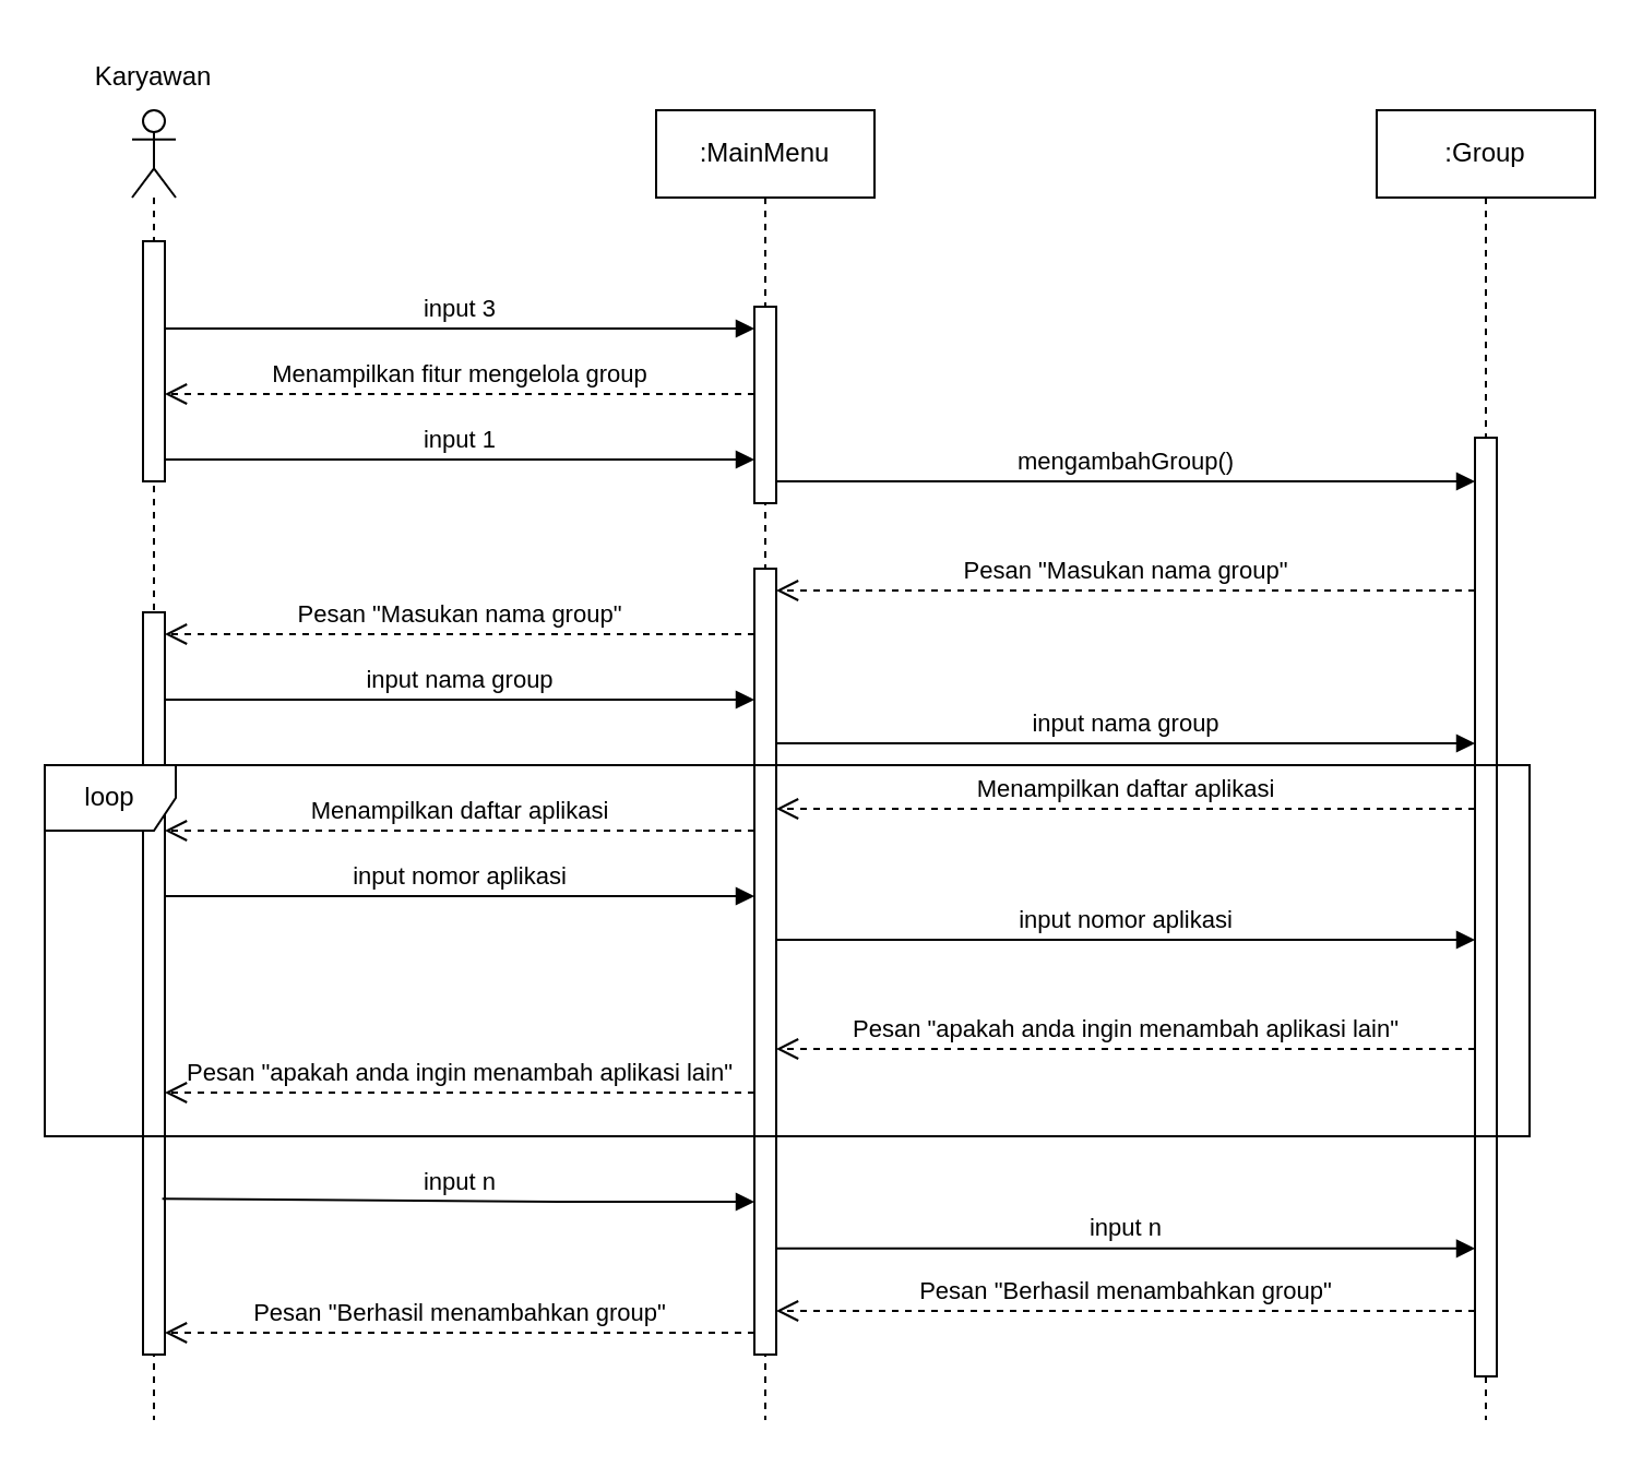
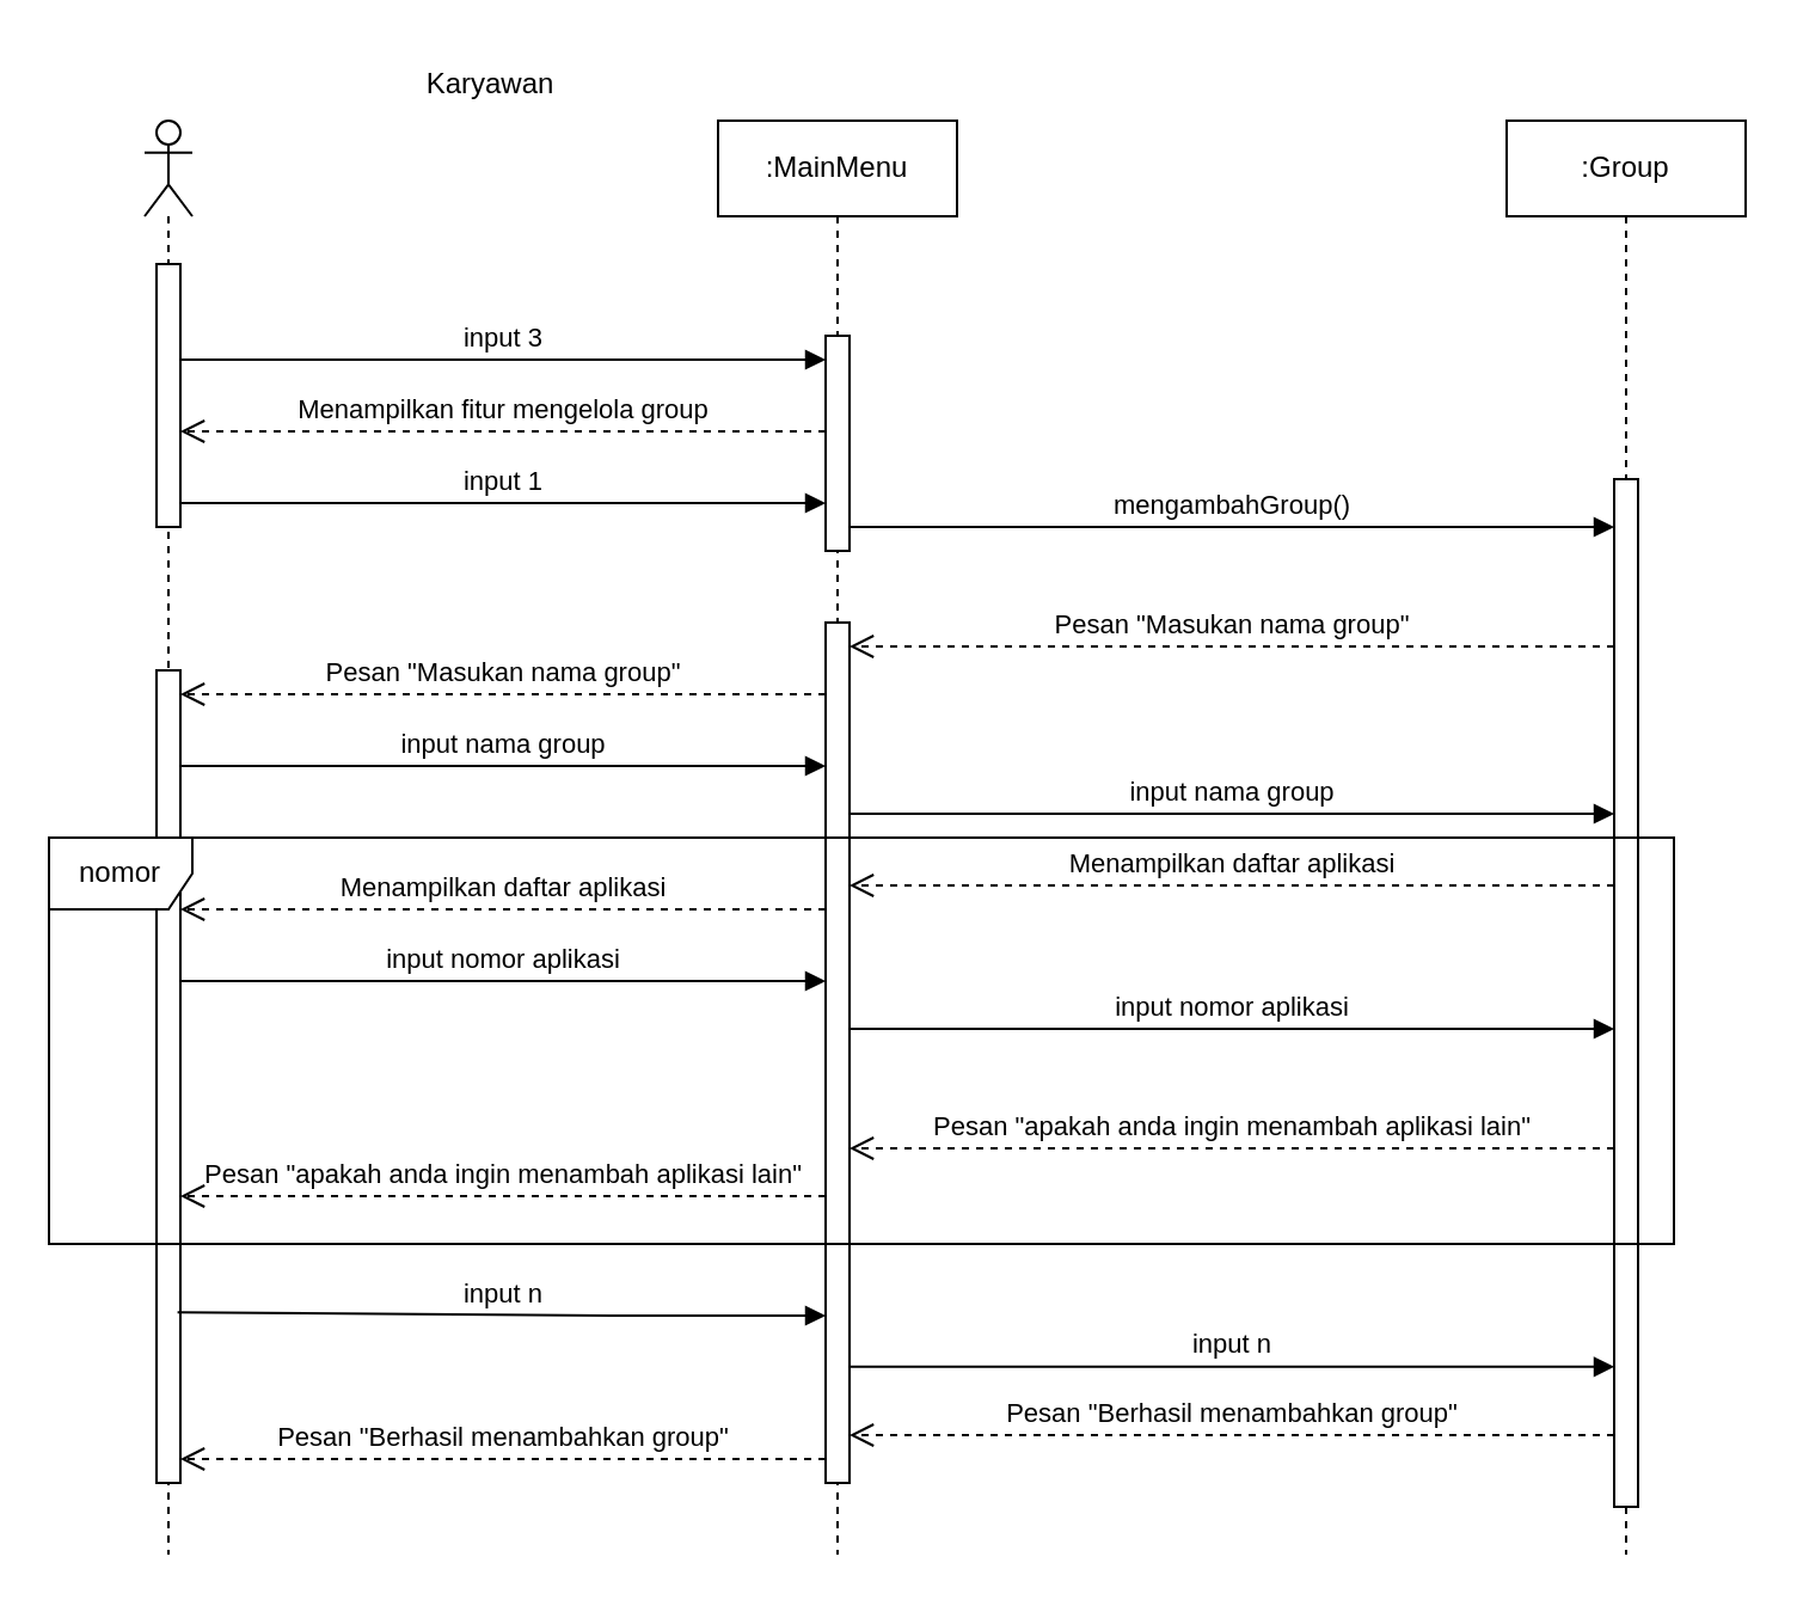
  <mxCell id="0" />
  <mxCell id="1" parent="0" />
  <mxCell id="2" value="" style="shape=umlLifeline;participant=umlActor;perimeter=lifelinePerimeter;whiteSpace=wrap;html=1;container=1;collapsible=0;recursiveResize=0;verticalAlign=top;spacingTop=36;outlineConnect=0;" vertex="1" parent="1"><mxGeometry x="60" y="50" width="20" height="600" as="geometry" /></mxCell>
  <mxCell id="3" value="" style="html=1;points=[];perimeter=orthogonalPerimeter;" vertex="1" parent="2"><mxGeometry x="5" y="60" width="10" height="110" as="geometry" /></mxCell>
  <mxCell id="4" value="" style="html=1;points=[];perimeter=orthogonalPerimeter;" vertex="1" parent="2"><mxGeometry x="5" y="230" width="10" height="340" as="geometry" /></mxCell>
- <mxCell id="5" value="Karyawan" style="text;html=1;strokeColor=none;fillColor=none;align=center;verticalAlign=middle;whiteSpace=wrap;rounded=0;" vertex="1" parent="1"><mxGeometry x="40" y="20" width="60" height="30" as="geometry" /></mxCell>
+ <mxCell id="5" value="Karyawan" style="text;html=1;strokeColor=none;fillColor=none;align=center;verticalAlign=middle;whiteSpace=wrap;rounded=0;" vertex="1" parent="1"><mxGeometry x="175" y="20" width="60" height="30" as="geometry" /></mxCell>
  <mxCell id="6" value=":MainMenu" style="shape=umlLifeline;perimeter=lifelinePerimeter;whiteSpace=wrap;html=1;container=1;collapsible=0;recursiveResize=0;outlineConnect=0;" vertex="1" parent="1"><mxGeometry x="300" y="50" width="100" height="600" as="geometry" /></mxCell>
  <mxCell id="7" value="" style="html=1;points=[];perimeter=orthogonalPerimeter;" vertex="1" parent="6"><mxGeometry x="45" y="90" width="10" height="90" as="geometry" /></mxCell>
  <mxCell id="8" value="" style="html=1;points=[];perimeter=orthogonalPerimeter;" vertex="1" parent="6"><mxGeometry x="45" y="210" width="10" height="360" as="geometry" /></mxCell>
  <mxCell id="9" value=":Group" style="shape=umlLifeline;perimeter=lifelinePerimeter;whiteSpace=wrap;html=1;container=1;collapsible=0;recursiveResize=0;outlineConnect=0;" vertex="1" parent="1"><mxGeometry x="630" y="50" width="100" height="600" as="geometry" /></mxCell>
  <mxCell id="10" value="" style="html=1;points=[];perimeter=orthogonalPerimeter;" vertex="1" parent="9"><mxGeometry x="45" y="150" width="10" height="430" as="geometry" /></mxCell>
  <mxCell id="11" value="input 3" style="html=1;verticalAlign=bottom;endArrow=block;rounded=0;" edge="1" parent="1" source="3" target="7"><mxGeometry width="80" relative="1" as="geometry"><mxPoint x="160" y="160" as="sourcePoint" /><mxPoint x="240" y="160" as="targetPoint" /><Array as="points"><mxPoint x="250" y="150" /></Array></mxGeometry></mxCell>
  <mxCell id="12" value="Menampilkan fitur mengelola group" style="html=1;verticalAlign=bottom;endArrow=open;dashed=1;endSize=8;rounded=0;" edge="1" parent="1" source="7" target="3"><mxGeometry relative="1" as="geometry"><mxPoint x="270" y="200" as="sourcePoint" /><mxPoint x="190" y="200" as="targetPoint" /><Array as="points"><mxPoint x="260" y="180" /></Array></mxGeometry></mxCell>
  <mxCell id="13" value="input 1" style="html=1;verticalAlign=bottom;endArrow=block;rounded=0;" edge="1" parent="1" source="3" target="7"><mxGeometry width="80" relative="1" as="geometry"><mxPoint x="160" y="229.71" as="sourcePoint" /><mxPoint x="350" y="229.71" as="targetPoint" /><Array as="points"><mxPoint x="250" y="210" /><mxPoint x="270" y="210" /><mxPoint x="300" y="210" /></Array></mxGeometry></mxCell>
  <mxCell id="14" value="mengambahGroup()" style="html=1;verticalAlign=bottom;endArrow=block;rounded=0;" edge="1" parent="1" source="7" target="10"><mxGeometry width="80" relative="1" as="geometry"><mxPoint x="360" y="220" as="sourcePoint" /><mxPoint x="550" y="220" as="targetPoint" /><Array as="points"><mxPoint x="455" y="220" /><mxPoint x="475" y="220" /><mxPoint x="505" y="220" /></Array></mxGeometry></mxCell>
  <mxCell id="15" value="Pesan &quot;Masukan nama group&quot;" style="html=1;verticalAlign=bottom;endArrow=open;dashed=1;endSize=8;rounded=0;" edge="1" parent="1" source="10" target="8"><mxGeometry relative="1" as="geometry"><mxPoint x="550" y="270" as="sourcePoint" /><mxPoint x="360" y="270" as="targetPoint" /><Array as="points"><mxPoint x="465" y="270" /></Array></mxGeometry></mxCell>
  <mxCell id="16" value="Pesan &quot;Masukan nama group&quot;" style="html=1;verticalAlign=bottom;endArrow=open;dashed=1;endSize=8;rounded=0;" edge="1" parent="1" source="8" target="4"><mxGeometry relative="1" as="geometry"><mxPoint x="340" y="290" as="sourcePoint" /><mxPoint x="160" y="290" as="targetPoint" /><Array as="points"><mxPoint x="270" y="290" /></Array></mxGeometry></mxCell>
  <mxCell id="17" value="input nama group" style="html=1;verticalAlign=bottom;endArrow=block;rounded=0;" edge="1" parent="1" source="4" target="8"><mxGeometry width="80" relative="1" as="geometry"><mxPoint x="160" y="320" as="sourcePoint" /><mxPoint x="350" y="320" as="targetPoint" /><Array as="points"><mxPoint x="255" y="320" /><mxPoint x="275" y="320" /><mxPoint x="305" y="320" /></Array></mxGeometry></mxCell>
  <mxCell id="18" value="input nama group" style="html=1;verticalAlign=bottom;endArrow=block;rounded=0;" edge="1" parent="1" source="8" target="10"><mxGeometry x="0.003" width="80" relative="1" as="geometry"><mxPoint x="360" y="340" as="sourcePoint" /><mxPoint x="550" y="340" as="targetPoint" /><Array as="points"><mxPoint x="460" y="340" /><mxPoint x="480" y="340" /><mxPoint x="510" y="340" /></Array><mxPoint as="offset" /></mxGeometry></mxCell>
  <mxCell id="19" value="Menampilkan daftar aplikasi" style="html=1;verticalAlign=bottom;endArrow=open;dashed=1;endSize=8;rounded=0;" edge="1" parent="1" source="8" target="4"><mxGeometry relative="1" as="geometry"><mxPoint x="340" y="380" as="sourcePoint" /><mxPoint x="150" y="380" as="targetPoint" /><Array as="points"><mxPoint x="265" y="380" /></Array></mxGeometry></mxCell>
  <mxCell id="20" value="Menampilkan daftar aplikasi" style="html=1;verticalAlign=bottom;endArrow=open;dashed=1;endSize=8;rounded=0;" edge="1" parent="1" source="10" target="8"><mxGeometry relative="1" as="geometry"><mxPoint x="530" y="360" as="sourcePoint" /><mxPoint x="350" y="360" as="targetPoint" /><Array as="points"><mxPoint x="500" y="370" /><mxPoint x="410" y="370" /></Array></mxGeometry></mxCell>
  <mxCell id="21" value="input nomor aplikasi" style="html=1;verticalAlign=bottom;endArrow=block;rounded=0;" edge="1" parent="1" source="8" target="10"><mxGeometry x="0.003" width="80" relative="1" as="geometry"><mxPoint x="350" y="430" as="sourcePoint" /><mxPoint x="530" y="430" as="targetPoint" /><Array as="points"><mxPoint x="455" y="430" /><mxPoint x="475" y="430" /><mxPoint x="505" y="430" /></Array><mxPoint as="offset" /></mxGeometry></mxCell>
  <mxCell id="22" value="input nomor aplikasi" style="html=1;verticalAlign=bottom;endArrow=block;rounded=0;" edge="1" parent="1" source="4" target="8"><mxGeometry x="-0.002" width="80" relative="1" as="geometry"><mxPoint x="150" y="410" as="sourcePoint" /><mxPoint x="340" y="410" as="targetPoint" /><Array as="points"><mxPoint x="250" y="410" /><mxPoint x="270" y="410" /><mxPoint x="300" y="410" /></Array><mxPoint as="offset" /></mxGeometry></mxCell>
- <mxCell id="23" value="loop" style="shape=umlFrame;whiteSpace=wrap;html=1;" vertex="1" parent="1"><mxGeometry y="350" width="680" height="170" as="geometry" x="20" /></mxCell>
+ <mxCell id="23" value="nomor" style="shape=umlFrame;whiteSpace=wrap;html=1;" vertex="1" parent="1"><mxGeometry y="350" width="680" height="170" as="geometry" x="20" /></mxCell>
  <mxCell id="24" value="Pesan &quot;apakah anda ingin menambah aplikasi lain&quot;" style="html=1;verticalAlign=bottom;endArrow=open;dashed=1;endSize=8;rounded=0;" edge="1" parent="1" source="10" target="8"><mxGeometry relative="1" as="geometry"><mxPoint x="460" y="500" as="sourcePoint" /><mxPoint x="380" y="500" as="targetPoint" /><Array as="points"><mxPoint x="500" y="480" /><mxPoint x="480" y="480" /></Array></mxGeometry></mxCell>
  <mxCell id="25" value="Pesan &quot;apakah anda ingin menambah aplikasi lain&quot;" style="html=1;verticalAlign=bottom;endArrow=open;dashed=1;endSize=8;rounded=0;" edge="1" parent="1" source="8" target="4"><mxGeometry relative="1" as="geometry"><mxPoint x="340" y="490" as="sourcePoint" /><mxPoint y="490" as="targetPoint" x="20" /><Array as="points"><mxPoint x="230" y="500" /><mxPoint x="145" y="500" /></Array></mxGeometry></mxCell>
  <mxCell id="26" value="input n" style="html=1;verticalAlign=bottom;endArrow=block;rounded=0;exitX=0.88;exitY=0.79;exitDx=0;exitDy=0;exitPerimeter=0;" edge="1" parent="1" source="4" target="8"><mxGeometry width="80" relative="1" as="geometry"><mxPoint x="80" y="550" as="sourcePoint" /><mxPoint x="350" y="550" as="targetPoint" /><Array as="points"><mxPoint x="260" y="550" /><mxPoint x="280" y="550" /><mxPoint x="310" y="550" /></Array></mxGeometry></mxCell>
  <mxCell id="27" value="input n" style="html=1;verticalAlign=bottom;endArrow=block;rounded=0;" edge="1" parent="1" source="8" target="10"><mxGeometry width="80" relative="1" as="geometry"><mxPoint x="358.8" y="570" as="sourcePoint" /><mxPoint x="630" y="571.4" as="targetPoint" /><Array as="points"><mxPoint x="545" y="571.4" /><mxPoint x="565" y="571.4" /><mxPoint x="595" y="571.4" /></Array></mxGeometry></mxCell>
  <mxCell id="28" value="Pesan &quot;Berhasil menambahkan group&quot;" style="html=1;verticalAlign=bottom;endArrow=open;dashed=1;endSize=8;rounded=0;" edge="1" parent="1" source="10" target="8"><mxGeometry relative="1" as="geometry"><mxPoint x="445" y="600" as="sourcePoint" /><mxPoint x="365" y="600" as="targetPoint" /><Array as="points"><mxPoint x="570" y="600" /></Array></mxGeometry></mxCell>
  <mxCell id="29" value="Pesan &quot;Berhasil menambahkan group&quot;" style="html=1;verticalAlign=bottom;endArrow=open;dashed=1;endSize=8;rounded=0;" edge="1" parent="1" source="8" target="4"><mxGeometry relative="1" as="geometry"><mxPoint x="340" y="610" as="sourcePoint" /><mxPoint y="610" as="targetPoint" x="20" /><Array as="points"><mxPoint x="235" y="610" /></Array></mxGeometry></mxCell>
